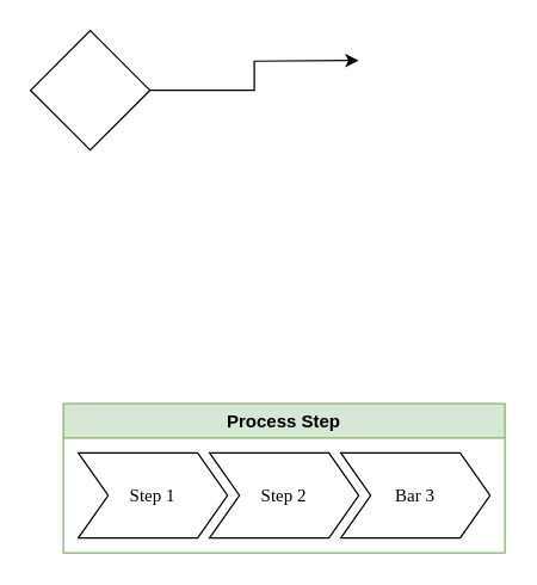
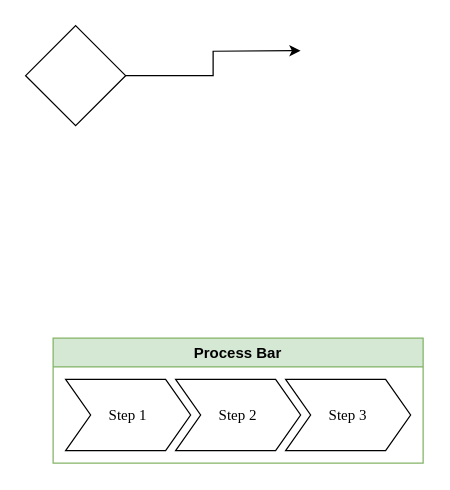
  <mxCell id="0" />
  <mxCell id="1" parent="0" />
  <mxCell id="2" style="edgeStyle=orthogonalEdgeStyle;rounded=0;orthogonalLoop=1;jettySize=auto;html=1;" edge="1" parent="1" source="3"><mxGeometry relative="1" as="geometry"><mxPoint x="240" y="40" as="targetPoint" /></mxGeometry></mxCell>
  <mxCell id="3" value="" style="rhombus;whiteSpace=wrap;html=1;" parent="1" vertex="1"><mxGeometry x="20" y="20" width="80" height="80" as="geometry" /></mxCell>
- <mxCell id="4" value="Process Step" style="swimlane;childLayout=stackLayout;horizontal=1;fillColor=#d5e8d4;horizontalStack=1;resizeParent=1;resizeParentMax=0;resizeLast=0;collapsible=0;strokeColor=#82b366;stackBorder=10;stackSpacing=-12;resizable=1;align=center;points=[];whiteSpace=wrap;html=1;" vertex="1" parent="1"><mxGeometry x="42" y="270" width="296" height="100" as="geometry" /></mxCell>
+ <mxCell id="4" value="Process Bar" style="swimlane;childLayout=stackLayout;horizontal=1;fillColor=#d5e8d4;horizontalStack=1;resizeParent=1;resizeParentMax=0;resizeLast=0;collapsible=0;strokeColor=#82b366;stackBorder=10;stackSpacing=-12;resizable=1;align=center;points=[];whiteSpace=wrap;html=1;" vertex="1" parent="1"><mxGeometry x="42" y="270" width="296" height="100" as="geometry" /></mxCell>
  <mxCell id="5" value="&lt;font face=&quot;Comic Sans MS&quot;&gt;Step 1&lt;/font&gt;" style="shape=step;perimeter=stepPerimeter;fixedSize=1;points=[];whiteSpace=wrap;html=1;" vertex="1" parent="4"><mxGeometry x="10" y="33" width="100" height="57" as="geometry" /></mxCell>
  <mxCell id="6" value="&lt;font face=&quot;Comic Sans MS&quot;&gt;Step 2&lt;/font&gt;" style="shape=step;perimeter=stepPerimeter;fixedSize=1;points=[];whiteSpace=wrap;html=1;" vertex="1" parent="4"><mxGeometry x="98" y="33" width="100" height="57" as="geometry" /></mxCell>
- <mxCell id="7" value="&lt;font face=&quot;Comic Sans MS&quot;&gt;Bar 3&lt;/font&gt;" style="shape=step;perimeter=stepPerimeter;fixedSize=1;points=[];whiteSpace=wrap;html=1;" vertex="1" parent="4"><mxGeometry x="186" y="33" width="100" height="57" as="geometry" /></mxCell>
+ <mxCell id="7" value="&lt;font face=&quot;Comic Sans MS&quot;&gt;Step 3&lt;/font&gt;" style="shape=step;perimeter=stepPerimeter;fixedSize=1;points=[];whiteSpace=wrap;html=1;" vertex="1" parent="4"><mxGeometry x="186" y="33" width="100" height="57" as="geometry" /></mxCell>
